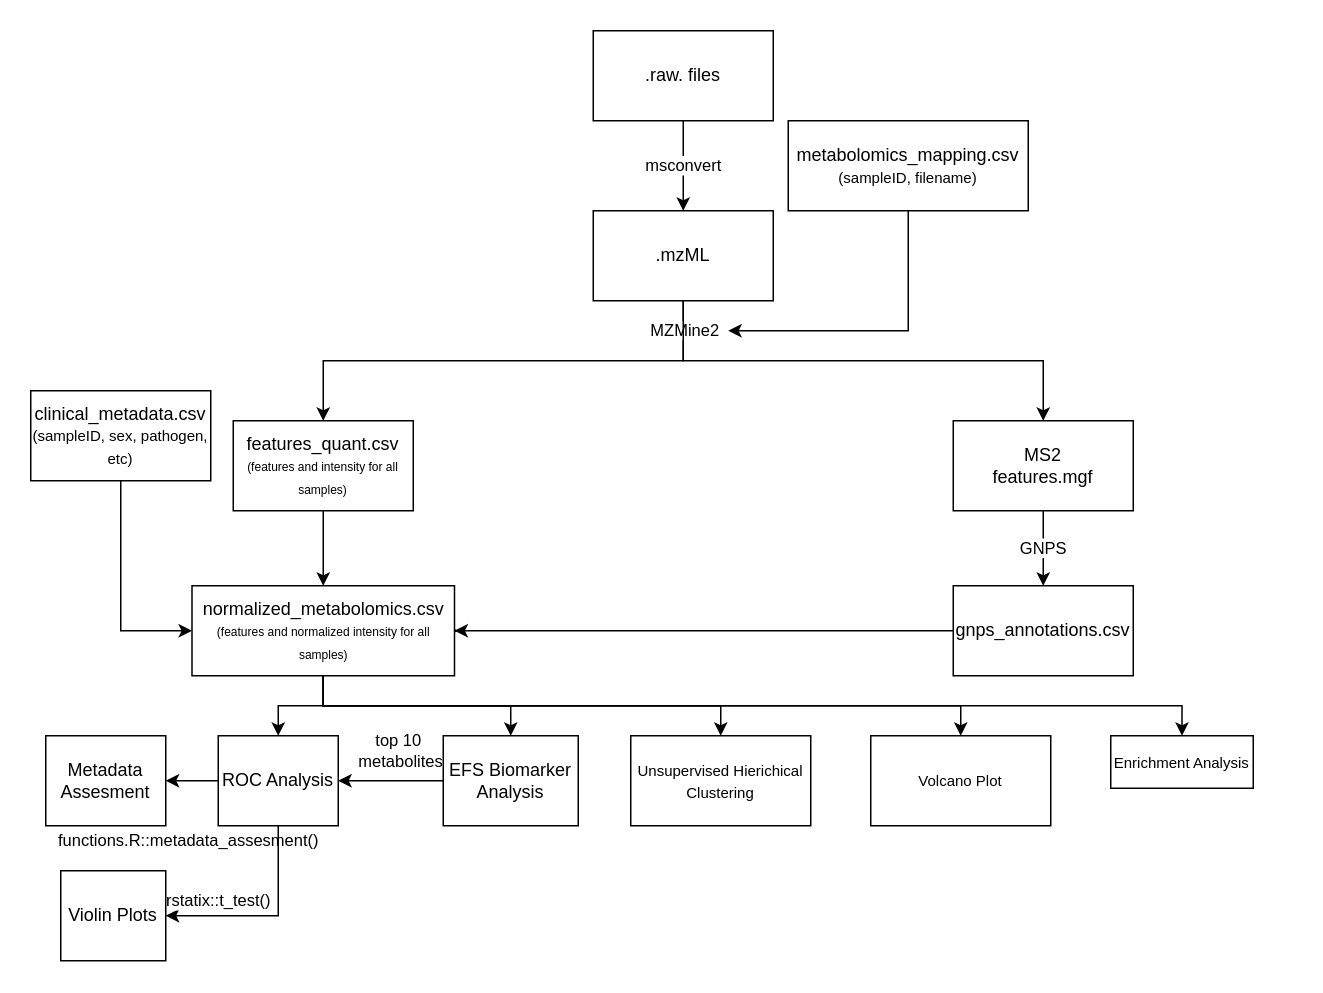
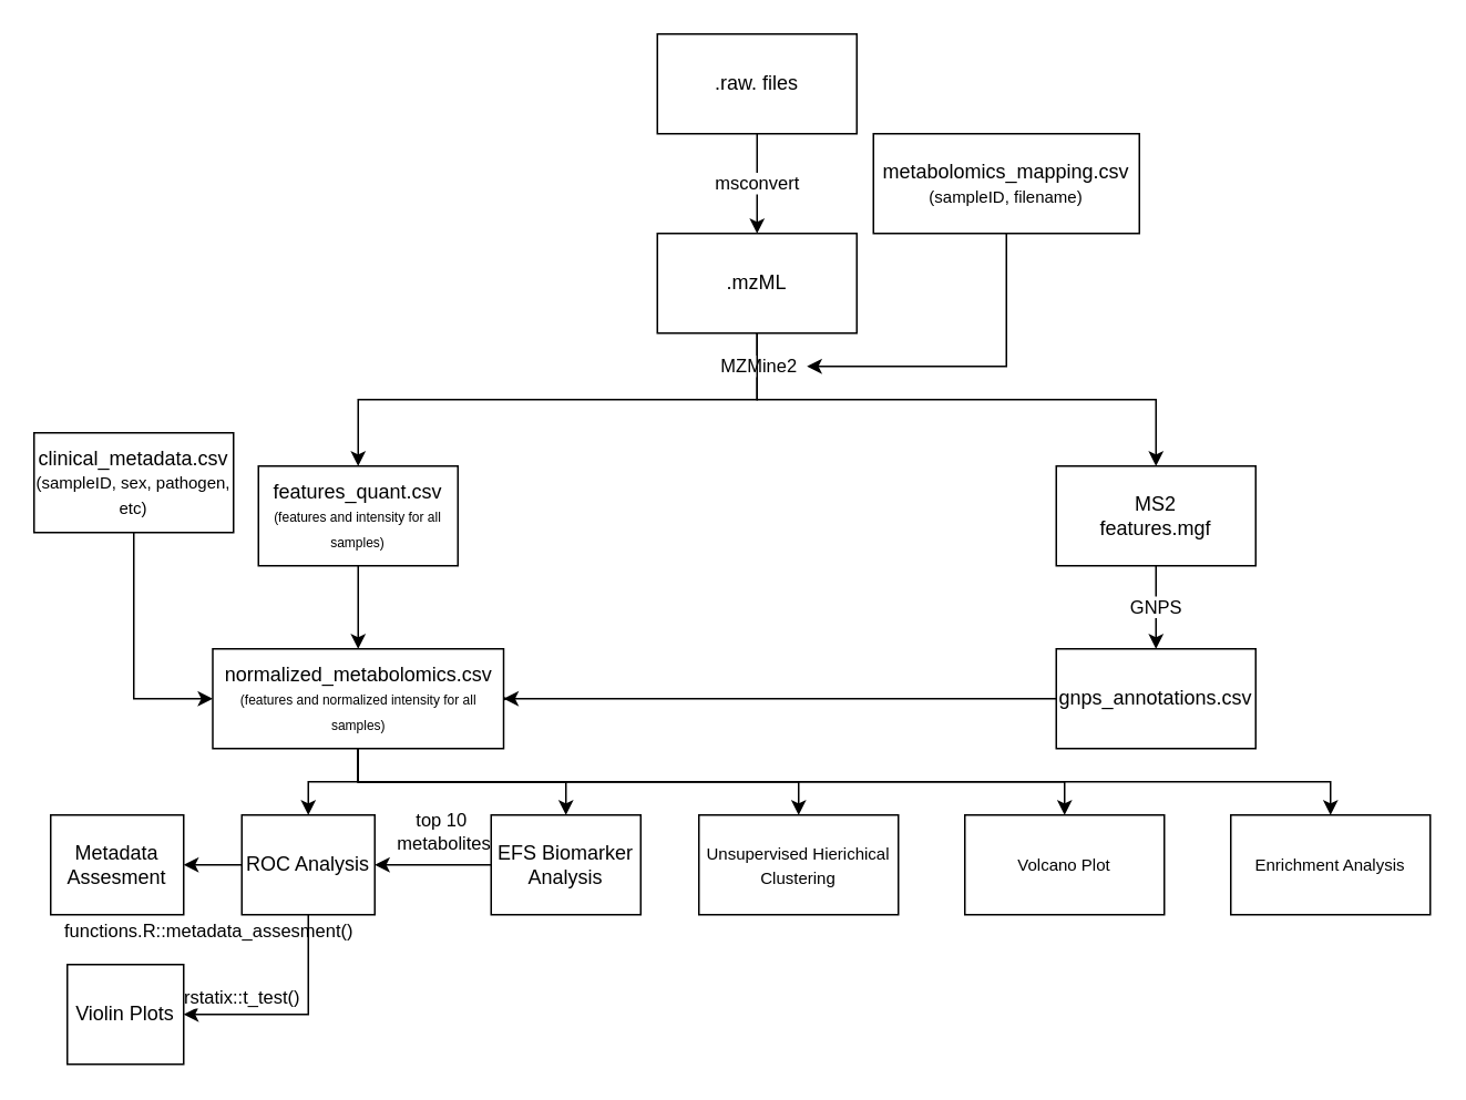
  <mxCell id="0" />
  <mxCell id="1" parent="0" />
  <mxCell id="2" value="msconvert" style="edgeStyle=orthogonalEdgeStyle;rounded=0;orthogonalLoop=1;jettySize=auto;html=1;exitX=0.5;exitY=1;exitDx=0;exitDy=0;" parent="1" source="3" edge="1"><mxGeometry relative="1" as="geometry"><mxPoint x="455" y="140" as="targetPoint" /></mxGeometry></mxCell>
  <mxCell id="3" value=".raw. files" style="rounded=0;whiteSpace=wrap;html=1;" parent="1" vertex="1"><mxGeometry x="395" y="20" width="120" height="60" as="geometry" /></mxCell>
  <mxCell id="4" style="edgeStyle=orthogonalEdgeStyle;rounded=0;orthogonalLoop=1;jettySize=auto;html=1;exitX=0.5;exitY=1;exitDx=0;exitDy=0;" parent="1" source="6" target="17" edge="1"><mxGeometry relative="1" as="geometry" /></mxCell>
  <mxCell id="5" value="MZMine2" style="edgeLabel;html=1;align=center;verticalAlign=middle;resizable=0;points=[];" parent="4" vertex="1" connectable="0"><mxGeometry x="-0.859" y="-2" relative="1" as="geometry"><mxPoint x="2" y="-4" as="offset" /></mxGeometry></mxCell>
  <mxCell id="6" value=".mzML" style="rounded=0;whiteSpace=wrap;html=1;" parent="1" vertex="1"><mxGeometry x="395" y="140" width="120" height="60" as="geometry" /></mxCell>
  <mxCell id="7" style="edgeStyle=orthogonalEdgeStyle;rounded=0;orthogonalLoop=1;jettySize=auto;html=1;exitX=1;exitY=0.5;exitDx=0;exitDy=0;" parent="1" source="13" edge="1"><mxGeometry relative="1" as="geometry"><mxPoint x="305" y="420" as="targetPoint" /></mxGeometry></mxCell>
  <mxCell id="8" style="edgeStyle=orthogonalEdgeStyle;rounded=0;orthogonalLoop=1;jettySize=auto;html=1;exitX=0.5;exitY=1;exitDx=0;exitDy=0;entryX=0.5;entryY=0;entryDx=0;entryDy=0;" parent="1" source="13" target="28" edge="1"><mxGeometry relative="1" as="geometry" /></mxCell>
  <mxCell id="9" style="edgeStyle=orthogonalEdgeStyle;rounded=0;orthogonalLoop=1;jettySize=auto;html=1;exitX=0.5;exitY=1;exitDx=0;exitDy=0;entryX=0.5;entryY=0;entryDx=0;entryDy=0;" parent="1" source="13" target="20" edge="1"><mxGeometry relative="1" as="geometry" /></mxCell>
  <mxCell id="10" style="edgeStyle=orthogonalEdgeStyle;rounded=0;orthogonalLoop=1;jettySize=auto;html=1;exitX=0.5;exitY=1;exitDx=0;exitDy=0;" parent="1" source="13" target="21" edge="1"><mxGeometry relative="1" as="geometry" /></mxCell>
  <mxCell id="11" style="edgeStyle=orthogonalEdgeStyle;rounded=0;orthogonalLoop=1;jettySize=auto;html=1;exitX=0.5;exitY=1;exitDx=0;exitDy=0;" parent="1" source="13" target="34" edge="1"><mxGeometry relative="1" as="geometry" /></mxCell>
  <mxCell id="12" style="edgeStyle=orthogonalEdgeStyle;rounded=0;orthogonalLoop=1;jettySize=auto;html=1;exitX=0.5;exitY=1;exitDx=0;exitDy=0;" edge="1" parent="1" source="13" target="31"><mxGeometry relative="1" as="geometry" /></mxCell>
  <mxCell id="13" value="normalized_metabolomics.csv&lt;br&gt;&lt;font style=&quot;font-size: 8px;&quot;&gt;(features and normalized intensity for all samples)&lt;/font&gt;" style="rounded=0;whiteSpace=wrap;html=1;" parent="1" vertex="1"><mxGeometry x="127.5" y="390" width="175" height="60" as="geometry" /></mxCell>
  <mxCell id="14" style="edgeStyle=orthogonalEdgeStyle;rounded=0;orthogonalLoop=1;jettySize=auto;html=1;exitX=0.5;exitY=1;exitDx=0;exitDy=0;" parent="1" source="15" edge="1"><mxGeometry relative="1" as="geometry"><mxPoint x="485" y="220" as="targetPoint" /><Array as="points"><mxPoint x="605" y="220" /></Array></mxGeometry></mxCell>
  <mxCell id="15" value="&lt;font style=&quot;&quot;&gt;metabolomics_mapping.csv&lt;br&gt;&lt;/font&gt;&lt;font style=&quot;font-size: 10px;&quot;&gt;(sampleID, filename)&lt;/font&gt;" style="rounded=0;whiteSpace=wrap;html=1;" parent="1" vertex="1"><mxGeometry x="525" y="80" width="160" height="60" as="geometry" /></mxCell>
  <mxCell id="16" value="GNPS" style="edgeStyle=orthogonalEdgeStyle;rounded=0;orthogonalLoop=1;jettySize=auto;html=1;exitX=0.5;exitY=1;exitDx=0;exitDy=0;entryX=0.5;entryY=0;entryDx=0;entryDy=0;" parent="1" source="17" target="19" edge="1"><mxGeometry relative="1" as="geometry" /></mxCell>
  <mxCell id="17" value="MS2&lt;br&gt;features.mgf" style="rounded=0;whiteSpace=wrap;html=1;" parent="1" vertex="1"><mxGeometry x="635" y="280" width="120" height="60" as="geometry" /></mxCell>
  <mxCell id="18" style="edgeStyle=orthogonalEdgeStyle;rounded=0;orthogonalLoop=1;jettySize=auto;html=1;exitX=0;exitY=0.5;exitDx=0;exitDy=0;entryX=1;entryY=0.5;entryDx=0;entryDy=0;" parent="1" source="19" target="13" edge="1"><mxGeometry relative="1" as="geometry" /></mxCell>
  <mxCell id="19" value="gnps_annotations.csv" style="rounded=0;whiteSpace=wrap;html=1;" parent="1" vertex="1"><mxGeometry x="635" y="390" width="120" height="60" as="geometry" /></mxCell>
  <mxCell id="20" value="&lt;span style=&quot;font-size: 10px;&quot;&gt;Unsupervised Hierichical Clustering&lt;/span&gt;" style="rounded=0;whiteSpace=wrap;html=1;" parent="1" vertex="1"><mxGeometry x="420" y="490" width="120" height="60" as="geometry" /></mxCell>
  <mxCell id="21" value="&lt;span style=&quot;font-size: 10px;&quot;&gt;Volcano Plot&lt;/span&gt;" style="rounded=0;whiteSpace=wrap;html=1;" parent="1" vertex="1"><mxGeometry x="580" y="490" width="120" height="60" as="geometry" /></mxCell>
  <mxCell id="22" style="edgeStyle=orthogonalEdgeStyle;rounded=0;orthogonalLoop=1;jettySize=auto;html=1;exitX=0.5;exitY=1;exitDx=0;exitDy=0;entryX=0;entryY=0.5;entryDx=0;entryDy=0;" parent="1" source="23" target="13" edge="1"><mxGeometry relative="1" as="geometry" /></mxCell>
  <mxCell id="23" value="clinical_metadata.csv&lt;br&gt;&lt;font style=&quot;font-size: 10px;&quot;&gt;(sampleID, sex, pathogen, etc)&lt;/font&gt;" style="rounded=0;whiteSpace=wrap;html=1;" parent="1" vertex="1"><mxGeometry x="20" y="260" width="120" height="60" as="geometry" /></mxCell>
  <mxCell id="24" value="" style="edgeStyle=orthogonalEdgeStyle;rounded=0;orthogonalLoop=1;jettySize=auto;html=1;exitX=0.5;exitY=1;exitDx=0;exitDy=0;entryX=0.5;entryY=0;entryDx=0;entryDy=0;" parent="1" source="6" target="26" edge="1"><mxGeometry relative="1" as="geometry"><mxPoint as="offset" /><mxPoint x="455" y="200" as="sourcePoint" /><mxPoint x="215" y="400" as="targetPoint" /><Array as="points"><mxPoint x="455" y="240" /><mxPoint x="215" y="240" /></Array></mxGeometry></mxCell>
  <mxCell id="25" style="edgeStyle=orthogonalEdgeStyle;rounded=0;orthogonalLoop=1;jettySize=auto;html=1;exitX=0.5;exitY=1;exitDx=0;exitDy=0;entryX=0.5;entryY=0;entryDx=0;entryDy=0;" parent="1" source="26" target="13" edge="1"><mxGeometry relative="1" as="geometry"><mxPoint x="215" y="370" as="targetPoint" /></mxGeometry></mxCell>
  <mxCell id="26" value="features_quant.csv&lt;br&gt;&lt;font style=&quot;font-size: 8px;&quot;&gt;(features and intensity for all samples)&lt;/font&gt;" style="rounded=0;whiteSpace=wrap;html=1;" parent="1" vertex="1"><mxGeometry x="155" y="280" width="120" height="60" as="geometry" /></mxCell>
  <mxCell id="27" value="top 10&lt;br&gt;&amp;nbsp;metabolites" style="edgeStyle=orthogonalEdgeStyle;rounded=0;orthogonalLoop=1;jettySize=auto;html=1;exitX=0;exitY=0.5;exitDx=0;exitDy=0;entryX=1;entryY=0.5;entryDx=0;entryDy=0;" parent="1" source="28" target="31" edge="1"><mxGeometry x="-0.143" y="-20" relative="1" as="geometry"><Array as="points"><mxPoint x="255" y="520" /><mxPoint x="255" y="520" /></Array><mxPoint as="offset" /></mxGeometry></mxCell>
  <mxCell id="28" value="EFS Biomarker Analysis" style="rounded=0;whiteSpace=wrap;html=1;" parent="1" vertex="1"><mxGeometry x="295" y="490" width="90" height="60" as="geometry" /></mxCell>
  <mxCell id="29" value="functions.R::metadata_assesment()" style="edgeStyle=orthogonalEdgeStyle;rounded=0;orthogonalLoop=1;jettySize=auto;html=1;exitX=0;exitY=0.5;exitDx=0;exitDy=0;entryX=1;entryY=0.5;entryDx=0;entryDy=0;" edge="1" parent="1" source="31" target="32"><mxGeometry x="0.143" y="40" relative="1" as="geometry"><mxPoint as="offset" /></mxGeometry></mxCell>
  <mxCell id="30" value="rstatix::t_test()" style="edgeStyle=orthogonalEdgeStyle;rounded=0;orthogonalLoop=1;jettySize=auto;html=1;exitX=0.5;exitY=1;exitDx=0;exitDy=0;entryX=1;entryY=0.5;entryDx=0;entryDy=0;" edge="1" parent="1" source="31" target="33"><mxGeometry x="0.481" y="-10" relative="1" as="geometry"><mxPoint as="offset" /></mxGeometry></mxCell>
  <mxCell id="31" value="ROC Analysis" style="rounded=0;whiteSpace=wrap;html=1;" parent="1" vertex="1"><mxGeometry x="145" y="490" width="80" height="60" as="geometry" /></mxCell>
  <mxCell id="32" value="Metadata Assesment" style="rounded=0;whiteSpace=wrap;html=1;" parent="1" vertex="1"><mxGeometry x="30" y="490" width="80" height="60" as="geometry" /></mxCell>
  <mxCell id="33" value="Violin Plots" style="rounded=0;whiteSpace=wrap;html=1;" parent="1" vertex="1"><mxGeometry x="40" y="580" width="70" height="60" as="geometry" /></mxCell>
- <mxCell id="34" value="&lt;span style=&quot;font-size: 10px;&quot;&gt;Enrichment Analysis&lt;/span&gt;" style="rounded=0;whiteSpace=wrap;html=1;" parent="1" vertex="1"><mxGeometry x="740" y="490" width="95" height="35" as="geometry" /></mxCell>
+ <mxCell id="34" value="&lt;span style=&quot;font-size: 10px;&quot;&gt;Enrichment Analysis&lt;/span&gt;" style="rounded=0;whiteSpace=wrap;html=1;" parent="1" vertex="1"><mxGeometry x="740" y="490" width="120" height="60" as="geometry" /></mxCell>
